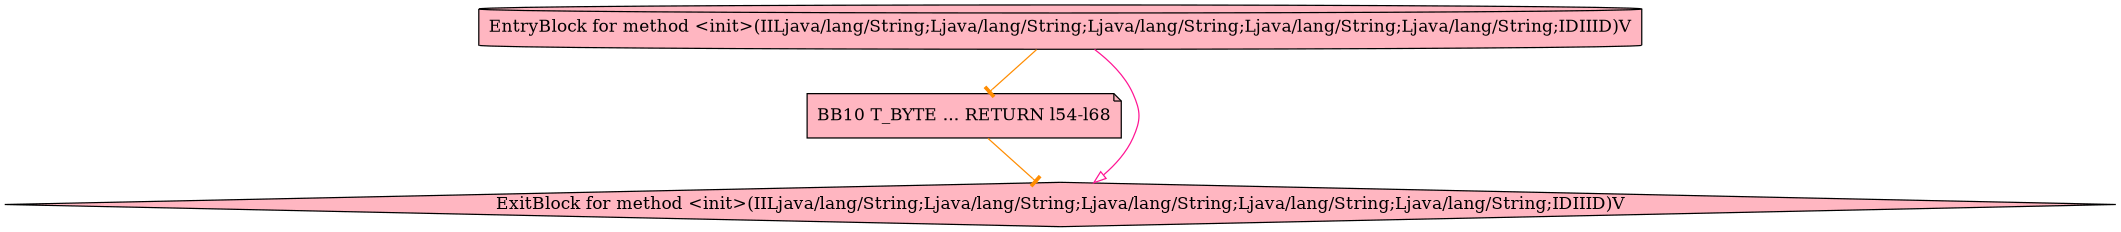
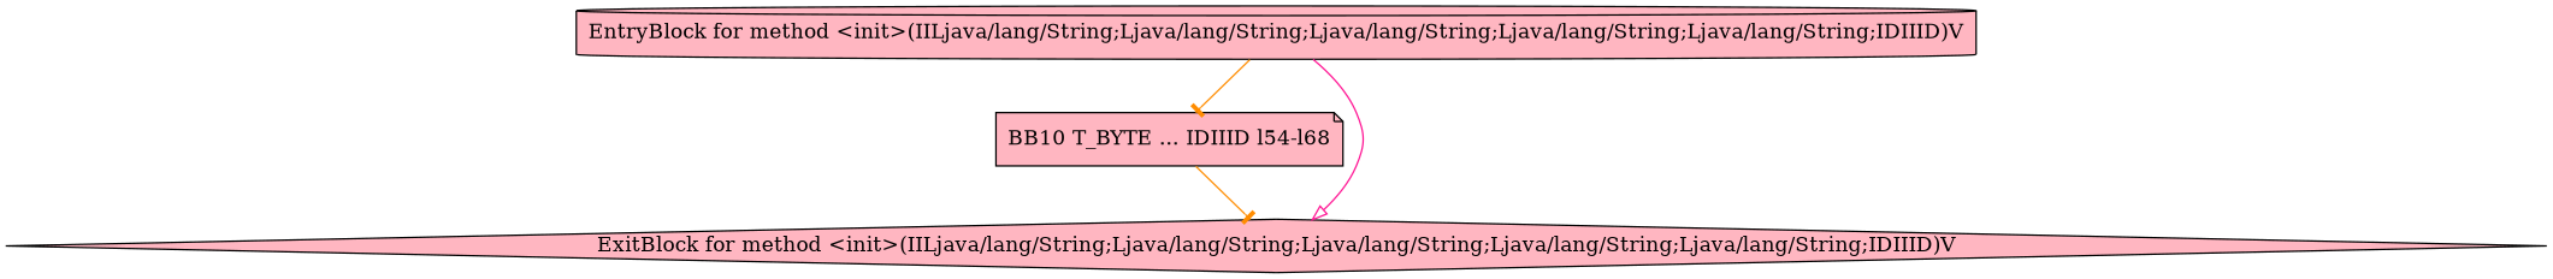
  digraph {
    node [style=filled fillcolor=lightpink]
    edge [color=darkorange arrowhead=tee]
-   n1 [label="BB10 T_BYTE ... RETURN l54-l68" shape=note]
+   n1 [label="BB10 T_BYTE ... IDIIID l54-l68" shape=note]
    n2 [label="ExitBlock for method <init>(IILjava/lang/String;Ljava/lang/String;Ljava/lang/String;Ljava/lang/String;Ljava/lang/String;IDIIID)V" shape=diamond]
    n3 [label="EntryBlock for method <init>(IILjava/lang/String;Ljava/lang/String;Ljava/lang/String;Ljava/lang/String;Ljava/lang/String;IDIIID)V" shape=cylinder]
    n1 -> n2
    n3 -> n1
    n3 -> n2 [color=deeppink arrowhead=onormal]
  }
